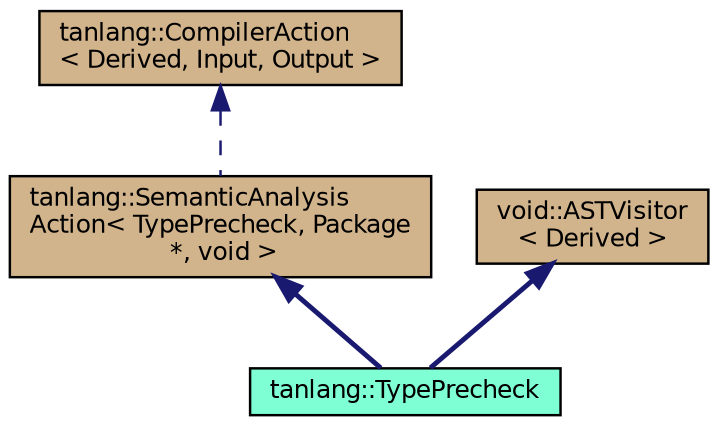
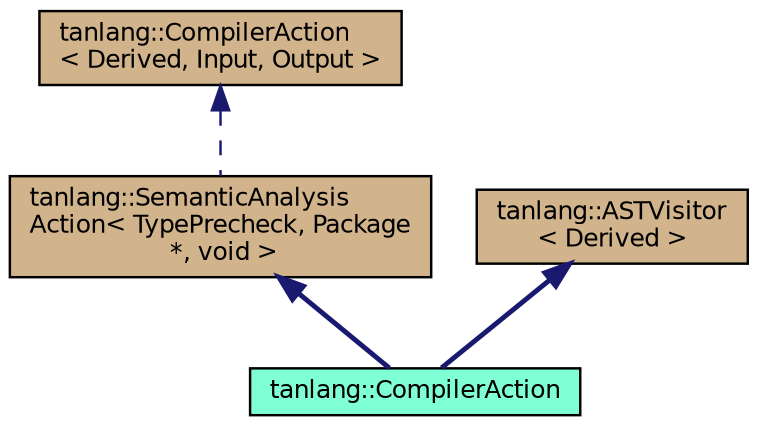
  digraph {
    node [color=black fillcolor=tan fontname=Helvetica fontsize=10 shape=record style=filled]
    edge [color=midnightblue dir=back fontname=Helvetica fontsize=10 labelfontname=Helvetica labelfontsize=10 style=bold]
-   n1 [fillcolor=aquamarine fontcolor=black height=0.2 label="tanlang::TypePrecheck" width=0.4]
+   n1 [fillcolor=aquamarine fontcolor=black height=0.2 label="tanlang::CompilerAction" width=0.4]
    n2 [height=0.2 label="tanlang::SemanticAnalysis\lAction\< TypePrecheck, Package\l *, void \>" width=0.4]
    n3 [height=0.2 label="tanlang::CompilerAction\l\< Derived, Input, Output \>" width=0.4]
-   n4 [height=0.2 label="void::ASTVisitor\l\< Derived \>" width=0.4]
+   n4 [height=0.2 label="tanlang::ASTVisitor\l\< Derived \>" width=0.4]
    n2 -> n1
    n3 -> n2 [style=dashed]
    n4 -> n1
  }
